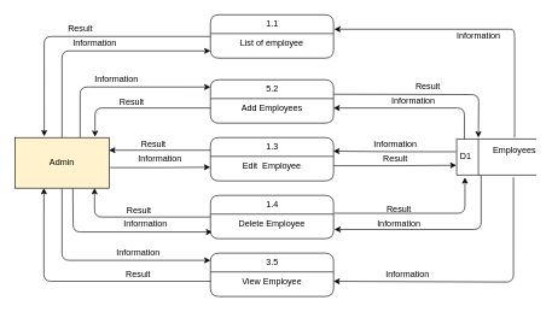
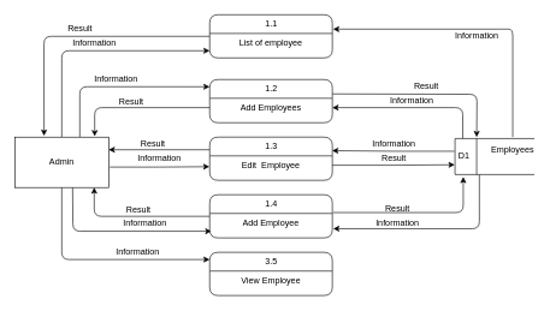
  <mxCell id="0" />
  <mxCell id="1" parent="0" />
  <mxCell id="2" value="Information" style="edgeStyle=orthogonalEdgeStyle;orthogonalLoop=1;jettySize=auto;entryX=-0.002;entryY=0.577;entryDx=0;entryDy=0;exitX=1.012;exitY=0.594;exitDx=0;exitDy=0;exitPerimeter=0;entryPerimeter=0;labelBackgroundColor=none;verticalAlign=middle;html=1;horizontal=1;labelPosition=center;verticalLabelPosition=middle;align=center;spacingLeft=0;jumpStyle=none;shadow=0;startSize=2;fontFamily=Helvetica;fontColor=#000000;fontSize=12;" parent="1" source="11" target="18" edge="1"><mxGeometry x="-0.004" y="11" relative="1" as="geometry"><mxPoint as="offset" /></mxGeometry></mxCell>
  <mxCell id="3" value="Result" style="edgeStyle=orthogonalEdgeStyle;orthogonalLoop=1;jettySize=auto;html=1;entryX=0.311;entryY=-0.027;entryDx=0;entryDy=0;entryPerimeter=0;labelBackgroundColor=none;fontFamily=Helvetica;fontColor=#000000;fontSize=12;" parent="1" source="4" target="11" edge="1"><mxGeometry x="-0.021" y="-10" relative="1" as="geometry"><mxPoint as="offset" /></mxGeometry></mxCell>
  <mxCell id="4" value="1.1" style="swimlane;html=1;fontStyle=0;childLayout=stackLayout;horizontal=1;startSize=26;horizontalStack=0;resizeParent=1;resizeLast=0;collapsible=1;marginBottom=0;swimlaneFillColor=#ffffff;align=center;shadow=0;comic=0;labelBackgroundColor=none;strokeWidth=1;fontFamily=Helvetica;fontSize=12;fontColor=#000000;rounded=1;" parent="1" vertex="1"><mxGeometry x="290" y="20" width="170" height="60" as="geometry" /></mxCell>
  <mxCell id="5" value="&lt;span id=&quot;docs-internal-guid-320376ae-7fff-5564-11ea-6936158cb16e&quot; style=&quot;font-size: 12px;&quot;&gt;&lt;span style=&quot;font-size: 12px; background-color: transparent; vertical-align: baseline;&quot;&gt;List of employee&lt;/span&gt;&lt;/span&gt;" style="text;html=1;strokeColor=none;fillColor=none;spacingLeft=4;spacingRight=4;whiteSpace=wrap;overflow=hidden;rotatable=0;points=[[0,0.5],[1,0.5]];portConstraint=eastwest;fontFamily=Helvetica;fontColor=#000000;fontSize=12;align=center;rounded=1;" parent="4" vertex="1"><mxGeometry y="26" width="170" height="26" as="geometry" /></mxCell>
  <mxCell id="6" style="edgeStyle=orthogonalEdgeStyle;orthogonalLoop=1;jettySize=auto;html=1;entryX=0.014;entryY=0.951;entryDx=0;entryDy=0;entryPerimeter=0;fontFamily=Helvetica;fontColor=#000000;fontSize=12;" parent="1" target="22" edge="1"><mxGeometry relative="1" as="geometry"><mxPoint x="100" y="260" as="sourcePoint" /></mxGeometry></mxCell>
  <mxCell id="7" value="&lt;span style=&quot;font-size: 12px;&quot;&gt;Information&lt;/span&gt;" style="edgeLabel;html=1;align=center;verticalAlign=middle;resizable=0;points=[];labelBackgroundColor=none;fontFamily=Helvetica;fontColor=#000000;fontSize=12;rounded=1;" parent="6" vertex="1" connectable="0"><mxGeometry x="0.167" y="1" relative="1" as="geometry"><mxPoint x="13" y="-11" as="offset" /></mxGeometry></mxCell>
  <mxCell id="8" value="Information" style="edgeStyle=orthogonalEdgeStyle;orthogonalLoop=1;jettySize=auto;html=1;labelBackgroundColor=none;fontFamily=Helvetica;fontColor=#000000;fontSize=12;" parent="1" source="11" edge="1"><mxGeometry x="0.344" y="10" relative="1" as="geometry"><mxPoint x="290" y="360" as="targetPoint" /><Array as="points"><mxPoint x="85" y="360" /><mxPoint x="290" y="360" /></Array><mxPoint as="offset" /></mxGeometry></mxCell>
  <mxCell id="9" value="Information" style="edgeStyle=orthogonalEdgeStyle;orthogonalLoop=1;jettySize=auto;html=1;labelBackgroundColor=none;fontFamily=Helvetica;fontColor=#000000;fontSize=12;" parent="1" edge="1"><mxGeometry x="0.015" y="10" relative="1" as="geometry"><mxPoint x="290" y="70" as="targetPoint" /><Array as="points"><mxPoint x="85" y="70" /><mxPoint x="290" y="70" /></Array><mxPoint x="85" y="190" as="sourcePoint" /><mxPoint as="offset" /></mxGeometry></mxCell>
  <mxCell id="10" value="Information" style="edgeStyle=orthogonalEdgeStyle;jumpStyle=none;orthogonalLoop=1;jettySize=auto;html=1;entryX=0;entryY=0.167;entryDx=0;entryDy=0;entryPerimeter=0;shadow=0;labelBackgroundColor=none;fontFamily=Helvetica;fontColor=#000000;fontSize=12;" parent="1" source="11" target="13" edge="1"><mxGeometry x="-0.04" y="10" relative="1" as="geometry"><Array as="points"><mxPoint x="110" y="120" /></Array><mxPoint as="offset" /></mxGeometry></mxCell>
- <mxCell id="11" value="&lt;font style=&quot;font-size: 12px;&quot;&gt;Admin&lt;/font&gt;" style="whiteSpace=wrap;html=1;fontFamily=Helvetica;fontColor=#000000;fontSize=12;rounded=0;fillColor=#fff2cc;" parent="1" vertex="1"><mxGeometry x="20" y="190" width="130" height="70" as="geometry" /></mxCell>
+ <mxCell id="11" value="&lt;font style=&quot;font-size: 12px;&quot;&gt;Admin&lt;/font&gt;" style="whiteSpace=wrap;html=1;fontFamily=Helvetica;fontColor=#000000;fontSize=12;rounded=0;" parent="1" vertex="1"><mxGeometry x="20" y="190" width="130" height="70" as="geometry" /></mxCell>
  <mxCell id="12" value="Result" style="edgeStyle=orthogonalEdgeStyle;orthogonalLoop=1;jettySize=auto;html=1;labelBackgroundColor=none;fontFamily=Helvetica;fontColor=#000000;fontSize=12;" parent="1" edge="1"><mxGeometry y="10" relative="1" as="geometry"><mxPoint x="460" y="130" as="sourcePoint" /><mxPoint x="660" y="190" as="targetPoint" /><mxPoint as="offset" /></mxGeometry></mxCell>
- <mxCell id="13" value="5.2" style="swimlane;html=1;fontStyle=0;childLayout=stackLayout;horizontal=1;startSize=26;horizontalStack=0;resizeParent=1;resizeLast=0;collapsible=1;marginBottom=0;swimlaneFillColor=#ffffff;align=center;shadow=0;comic=0;labelBackgroundColor=none;strokeWidth=1;fontFamily=Helvetica;fontSize=12;fontColor=#000000;rounded=1;" parent="1" vertex="1"><mxGeometry x="290" y="110" width="170" height="60" as="geometry" /></mxCell>
+ <mxCell id="13" value="1.2" style="swimlane;html=1;fontStyle=0;childLayout=stackLayout;horizontal=1;startSize=26;horizontalStack=0;resizeParent=1;resizeLast=0;collapsible=1;marginBottom=0;swimlaneFillColor=#ffffff;align=center;shadow=0;comic=0;labelBackgroundColor=none;strokeWidth=1;fontFamily=Helvetica;fontSize=12;fontColor=#000000;rounded=1;" parent="1" vertex="1"><mxGeometry x="290" y="110" width="170" height="60" as="geometry" /></mxCell>
  <mxCell id="14" value="&lt;span id=&quot;docs-internal-guid-f91e8f93-7fff-7fc4-d953-1c8a1edfba7c&quot; style=&quot;font-size: 12px;&quot;&gt;&lt;span style=&quot;font-size: 12px; background-color: transparent; vertical-align: baseline;&quot;&gt;Add Employees&lt;/span&gt;&lt;/span&gt;" style="text;html=1;strokeColor=none;fillColor=none;spacingLeft=4;spacingRight=4;whiteSpace=wrap;overflow=hidden;rotatable=0;points=[[0,0.5],[1,0.5]];portConstraint=eastwest;fontFamily=Helvetica;fontColor=#000000;fontSize=12;align=center;rounded=1;" parent="13" vertex="1"><mxGeometry y="26" width="170" height="26" as="geometry" /></mxCell>
  <mxCell id="15" style="edgeStyle=orthogonalEdgeStyle;orthogonalLoop=1;jettySize=auto;html=1;entryX=1;entryY=0.25;entryDx=0;entryDy=0;exitX=0;exitY=0.292;exitDx=0;exitDy=0;exitPerimeter=0;fontFamily=Helvetica;fontColor=#000000;fontSize=12;" parent="1" source="17" target="11" edge="1"><mxGeometry relative="1" as="geometry"><mxPoint x="153" y="215" as="targetPoint" /></mxGeometry></mxCell>
  <mxCell id="16" value="&lt;span style=&quot;font-size: 12px;&quot;&gt;Result&lt;/span&gt;" style="edgeLabel;html=1;align=center;verticalAlign=middle;resizable=0;points=[];labelBackgroundColor=none;fontFamily=Helvetica;fontColor=#000000;fontSize=12;rounded=1;" parent="15" vertex="1" connectable="0"><mxGeometry x="0.271" relative="1" as="geometry"><mxPoint x="9" y="-8" as="offset" /></mxGeometry></mxCell>
  <mxCell id="17" value="1.3" style="swimlane;html=1;fontStyle=0;childLayout=stackLayout;horizontal=1;startSize=26;horizontalStack=0;resizeParent=1;resizeLast=0;collapsible=1;marginBottom=0;swimlaneFillColor=#ffffff;align=center;shadow=0;comic=0;labelBackgroundColor=none;strokeWidth=1;fontFamily=Helvetica;fontSize=12;fontColor=#000000;rounded=1;" parent="1" vertex="1"><mxGeometry x="290" y="190" width="170" height="60" as="geometry" /></mxCell>
  <mxCell id="18" value="&lt;span id=&quot;docs-internal-guid-7f49682c-7fff-a4d6-9a9d-0c810e85ffbc&quot; style=&quot;font-size: 12px;&quot;&gt;&lt;span style=&quot;font-size: 12px; background-color: transparent; vertical-align: baseline;&quot;&gt;Edit&amp;nbsp; Employee&lt;/span&gt;&lt;/span&gt;" style="text;html=1;strokeColor=none;fillColor=none;spacingLeft=4;spacingRight=4;whiteSpace=wrap;overflow=hidden;rotatable=0;points=[[0,0.5],[1,0.5]];portConstraint=eastwest;fontFamily=Helvetica;fontColor=#000000;fontSize=12;align=center;rounded=1;" parent="17" vertex="1"><mxGeometry y="26" width="170" height="26" as="geometry" /></mxCell>
  <mxCell id="19" style="edgeStyle=orthogonalEdgeStyle;orthogonalLoop=1;jettySize=auto;html=1;entryX=0.846;entryY=1;entryDx=0;entryDy=0;entryPerimeter=0;fontFamily=Helvetica;fontColor=#000000;fontSize=12;" parent="1" source="21" target="11" edge="1"><mxGeometry relative="1" as="geometry" /></mxCell>
  <mxCell id="20" value="&lt;span style=&quot;font-size: 12px;&quot;&gt;Result&lt;/span&gt;" style="edgeLabel;html=1;align=center;verticalAlign=middle;resizable=0;points=[];labelBackgroundColor=none;fontFamily=Helvetica;fontColor=#000000;fontSize=12;rounded=1;" parent="19" vertex="1" connectable="0"><mxGeometry x="0.01" y="-1" relative="1" as="geometry"><mxPoint x="1" y="-9" as="offset" /></mxGeometry></mxCell>
  <mxCell id="21" value="1.4" style="swimlane;html=1;fontStyle=0;childLayout=stackLayout;horizontal=1;startSize=26;horizontalStack=0;resizeParent=1;resizeLast=0;collapsible=1;marginBottom=0;swimlaneFillColor=#ffffff;align=center;shadow=0;comic=0;labelBackgroundColor=none;strokeWidth=1;fontFamily=Helvetica;fontSize=12;fontColor=#000000;rounded=1;" parent="1" vertex="1"><mxGeometry x="290" y="270" width="170" height="60" as="geometry" /></mxCell>
- <mxCell id="22" value="&lt;span id=&quot;docs-internal-guid-ec00c497-7fff-d599-0a47-b24389822d92&quot; style=&quot;font-size: 12px;&quot;&gt;&lt;span style=&quot;font-size: 12px; background-color: transparent; vertical-align: baseline;&quot;&gt;Delete Employee&lt;/span&gt;&lt;/span&gt;" style="text;html=1;strokeColor=none;fillColor=none;spacingLeft=4;spacingRight=4;whiteSpace=wrap;overflow=hidden;rotatable=0;points=[[0,0.5],[1,0.5]];portConstraint=eastwest;fontFamily=Helvetica;fontColor=#000000;fontSize=12;align=center;rounded=1;" parent="21" vertex="1"><mxGeometry y="26" width="170" height="26" as="geometry" /></mxCell>
+ <mxCell id="22" value="&lt;span id=&quot;docs-internal-guid-ec00c497-7fff-d599-0a47-b24389822d92&quot; style=&quot;font-size: 12px;&quot;&gt;&lt;span style=&quot;font-size: 12px; background-color: transparent; vertical-align: baseline;&quot;&gt;Add Employee&lt;/span&gt;&lt;/span&gt;" style="text;html=1;strokeColor=none;fillColor=none;spacingLeft=4;spacingRight=4;whiteSpace=wrap;overflow=hidden;rotatable=0;points=[[0,0.5],[1,0.5]];portConstraint=eastwest;fontFamily=Helvetica;fontColor=#000000;fontSize=12;align=center;rounded=1;" parent="21" vertex="1"><mxGeometry y="26" width="170" height="26" as="geometry" /></mxCell>
  <mxCell id="23" value="3.5" style="swimlane;html=1;fontStyle=0;childLayout=stackLayout;horizontal=1;startSize=26;horizontalStack=0;resizeParent=1;resizeLast=0;collapsible=1;marginBottom=0;swimlaneFillColor=#ffffff;align=center;shadow=0;comic=0;labelBackgroundColor=none;strokeWidth=1;fontFamily=Helvetica;fontSize=12;fontColor=#000000;rounded=1;" parent="1" vertex="1"><mxGeometry x="290" y="350" width="170" height="60" as="geometry" /></mxCell>
  <mxCell id="24" value="&lt;span id=&quot;docs-internal-guid-54e838d1-7fff-f729-35b7-6f94d2176117&quot; style=&quot;font-size: 12px;&quot;&gt;&lt;span style=&quot;font-size: 12px; background-color: transparent; vertical-align: baseline;&quot;&gt;View Employee&lt;/span&gt;&lt;/span&gt;" style="text;html=1;strokeColor=none;fillColor=none;spacingLeft=4;spacingRight=4;whiteSpace=wrap;overflow=hidden;rotatable=0;points=[[0,0.5],[1,0.5]];portConstraint=eastwest;fontFamily=Helvetica;fontColor=#000000;fontSize=12;align=center;rounded=1;" parent="23" vertex="1"><mxGeometry y="26" width="170" height="26" as="geometry" /></mxCell>
  <mxCell id="25" value="&#10;&#10;&lt;span style=&quot;font-size: 12px; font-style: normal; font-weight: 400; letter-spacing: normal; text-align: center; text-indent: 0px; text-transform: none; word-spacing: 0px; display: inline; float: none;&quot;&gt;Information&lt;/span&gt;&#10;&#10;" style="edgeStyle=orthogonalEdgeStyle;orthogonalLoop=1;jettySize=auto;html=1;entryX=1;entryY=0.5;entryDx=0;entryDy=0;exitX=0.097;exitY=0;exitDx=0;exitDy=0;exitPerimeter=0;labelBackgroundColor=none;fontFamily=Helvetica;fontColor=#000000;fontSize=12;" parent="1" source="29" target="14" edge="1"><mxGeometry x="0.017" y="-9" relative="1" as="geometry"><mxPoint x="640" y="180" as="sourcePoint" /><mxPoint as="offset" /></mxGeometry></mxCell>
  <mxCell id="26" value="&#10;&#10;&lt;span style=&quot;font-size: 12px; font-style: normal; font-weight: 400; letter-spacing: normal; text-align: center; text-indent: 0px; text-transform: none; word-spacing: 0px; display: inline; float: none;&quot;&gt;Information&lt;/span&gt;&#10;&#10;" style="edgeStyle=orthogonalEdgeStyle;orthogonalLoop=1;jettySize=auto;html=1;entryX=0.998;entryY=0.313;entryDx=0;entryDy=0;entryPerimeter=0;exitX=-0.007;exitY=0.352;exitDx=0;exitDy=0;exitPerimeter=0;labelBackgroundColor=none;fontFamily=Helvetica;fontColor=#000000;fontSize=12;" parent="1" source="29" target="17" edge="1"><mxGeometry x="-0.002" y="-9" relative="1" as="geometry"><mxPoint as="offset" /></mxGeometry></mxCell>
  <mxCell id="27" value="&#10;&#10;&lt;span style=&quot;font-size: 12px; font-style: normal; font-weight: 400; letter-spacing: normal; text-align: center; text-indent: 0px; text-transform: none; word-spacing: 0px; display: inline; float: none;&quot;&gt;Information&lt;/span&gt;&#10;&#10;" style="edgeStyle=orthogonalEdgeStyle;orthogonalLoop=1;jettySize=auto;html=1;entryX=1.007;entryY=0.815;entryDx=0;entryDy=0;entryPerimeter=0;exitX=0.307;exitY=0.993;exitDx=0;exitDy=0;exitPerimeter=0;labelBackgroundColor=none;fontFamily=Helvetica;fontColor=#000000;fontSize=12;" parent="1" source="29" target="22" edge="1"><mxGeometry x="0.361" y="-8" relative="1" as="geometry"><mxPoint as="offset" /></mxGeometry></mxCell>
- <mxCell id="28" value="&#10;&#10;&lt;span style=&quot;font-size: 12px; font-style: normal; font-weight: 400; letter-spacing: normal; text-align: center; text-indent: 0px; text-transform: none; word-spacing: 0px; display: inline; float: none;&quot;&gt;Information&lt;/span&gt;&#10;&#10;" style="edgeStyle=orthogonalEdgeStyle;orthogonalLoop=1;jettySize=auto;html=1;exitX=0.713;exitY=1.057;exitDx=0;exitDy=0;exitPerimeter=0;labelBackgroundColor=none;entryX=1;entryY=0.5;entryDx=0;entryDy=0;fontFamily=Helvetica;fontColor=#000000;fontSize=12;" parent="1" source="29" target="24" edge="1"><mxGeometry x="0.482" y="-10" relative="1" as="geometry"><mxPoint x="463" y="390" as="targetPoint" /><Array as="points"><mxPoint x="708" y="390" /><mxPoint x="460" y="390" /></Array><mxPoint as="offset" /></mxGeometry></mxCell>
  <mxCell id="29" value="D1" style="html=1;dashed=0;whitespace=wrap;shape=mxgraph.dfd.dataStoreID;align=left;spacingLeft=3;points=[[0,0],[0.5,0],[1,0],[0,0.5],[1,0.5],[0,1],[0.5,1],[1,1]];fontFamily=Helvetica;fontColor=#000000;fontSize=12;rounded=1;" parent="1" vertex="1"><mxGeometry x="630" y="192" width="110" height="50" as="geometry" /></mxCell>
  <mxCell id="30" value="&#10;&#10;&lt;span style=&quot;font-size: 12px; font-style: normal; font-weight: 400; letter-spacing: normal; text-align: center; text-indent: 0px; text-transform: none; word-spacing: 0px; display: inline; float: none;&quot;&gt;Information&lt;/span&gt;&#10;&#10;" style="edgeStyle=orthogonalEdgeStyle;orthogonalLoop=1;jettySize=auto;html=1;labelBackgroundColor=none;fontFamily=Helvetica;fontColor=#000000;fontSize=12;" parent="1" edge="1"><mxGeometry x="0.003" y="10" relative="1" as="geometry"><mxPoint x="710" y="190" as="sourcePoint" /><mxPoint x="461" y="40" as="targetPoint" /><Array as="points"><mxPoint x="700" y="40" /><mxPoint x="460" y="40" /></Array><mxPoint as="offset" /></mxGeometry></mxCell>
  <mxCell id="31" value="Employees" style="text;html=1;strokeColor=none;fillColor=none;align=center;verticalAlign=middle;whiteSpace=wrap;fontFamily=Helvetica;fontColor=#000000;fontSize=12;rounded=1;" parent="1" vertex="1"><mxGeometry x="685" y="197" width="50" height="20" as="geometry" /></mxCell>
  <mxCell id="32" value="Result" style="edgeStyle=orthogonalEdgeStyle;orthogonalLoop=1;jettySize=auto;html=1;entryX=-0.004;entryY=0.728;entryDx=0;entryDy=0;entryPerimeter=0;labelBackgroundColor=none;fontFamily=Helvetica;fontColor=#000000;fontSize=12;" parent="1" source="18" target="29" edge="1"><mxGeometry x="0.006" y="8" relative="1" as="geometry"><mxPoint as="offset" /></mxGeometry></mxCell>
  <mxCell id="33" value="Result" style="edgeStyle=orthogonalEdgeStyle;orthogonalLoop=1;jettySize=auto;html=1;entryX=0.104;entryY=1.064;entryDx=0;entryDy=0;entryPerimeter=0;exitX=1.007;exitY=-0.046;exitDx=0;exitDy=0;exitPerimeter=0;labelBackgroundColor=none;fontFamily=Helvetica;fontColor=#000000;fontSize=12;" parent="1" source="22" target="29" edge="1"><mxGeometry x="-0.227" y="5" relative="1" as="geometry"><mxPoint as="offset" /></mxGeometry></mxCell>
  <mxCell id="34" style="edgeStyle=orthogonalEdgeStyle;orthogonalLoop=1;jettySize=auto;html=1;entryX=0.851;entryY=-0.017;entryDx=0;entryDy=0;entryPerimeter=0;fontFamily=Helvetica;fontColor=#000000;fontSize=12;" parent="1" source="14" target="11" edge="1"><mxGeometry relative="1" as="geometry" /></mxCell>
  <mxCell id="35" value="&lt;span style=&quot;font-size: 12px;&quot;&gt;Result&lt;/span&gt;" style="edgeLabel;html=1;align=center;verticalAlign=middle;resizable=0;points=[];labelBackgroundColor=none;spacingTop=0;fontFamily=Helvetica;fontColor=#000000;fontSize=12;rounded=1;" parent="34" vertex="1" connectable="0"><mxGeometry x="-0.018" relative="1" as="geometry"><mxPoint x="-12" y="-9" as="offset" /></mxGeometry></mxCell>
- <mxCell id="36" value="Result" style="edgeStyle=orthogonalEdgeStyle;orthogonalLoop=1;jettySize=auto;html=1;entryX=0.308;entryY=1;entryDx=0;entryDy=0;entryPerimeter=0;labelBackgroundColor=none;fontFamily=Helvetica;fontColor=#000000;fontSize=12;" parent="1" source="24" target="11" edge="1"><mxGeometry x="-0.443" y="-9" relative="1" as="geometry"><mxPoint as="offset" /></mxGeometry></mxCell>
